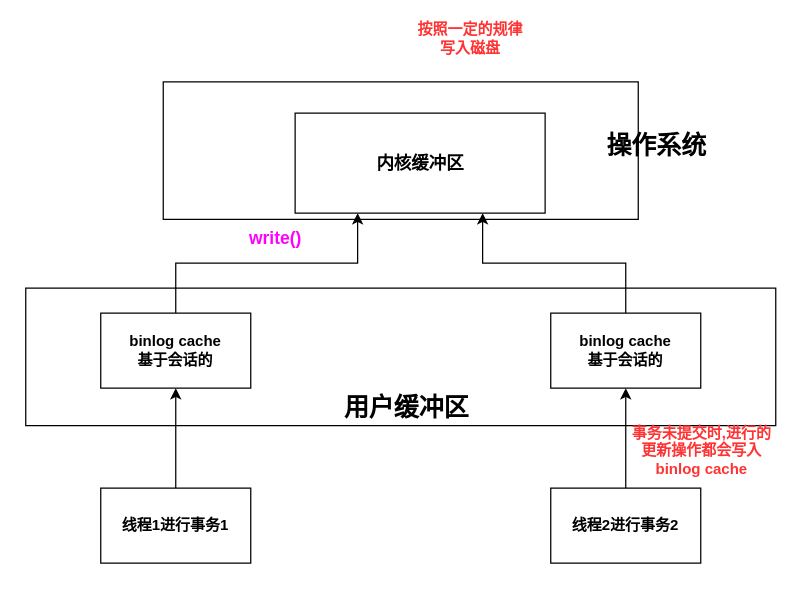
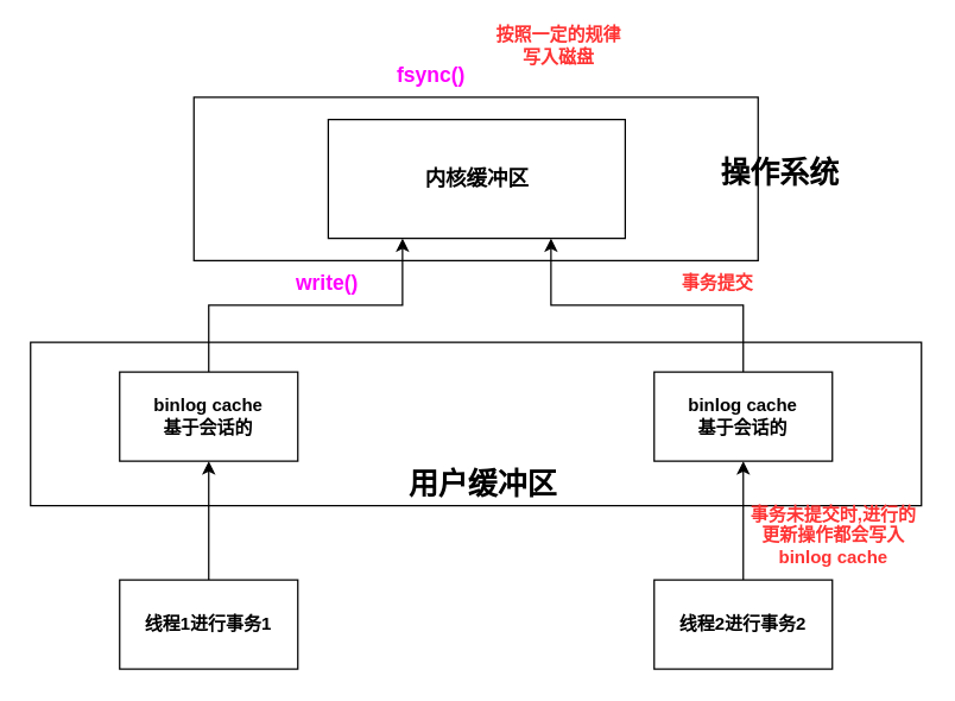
  <mxCell id="0" />
  <mxCell id="1" parent="0" />
  <mxCell id="2" value="" style="rounded=0;whiteSpace=wrap;html=1;" vertex="1" parent="1"><mxGeometry x="130" y="65" width="380" height="110" as="geometry" /></mxCell>
  <mxCell id="3" value="" style="rounded=0;whiteSpace=wrap;html=1;" parent="1" vertex="1"><mxGeometry x="20" y="230" width="600" height="110" as="geometry" /></mxCell>
  <mxCell id="4" style="edgeStyle=orthogonalEdgeStyle;rounded=0;orthogonalLoop=1;jettySize=auto;html=1;exitX=0.5;exitY=0;exitDx=0;exitDy=0;entryX=0.5;entryY=1;entryDx=0;entryDy=0;" parent="1" source="5" target="9" edge="1"><mxGeometry relative="1" as="geometry" /></mxCell>
  <mxCell id="5" value="&lt;b&gt;线程1进行事务1&lt;/b&gt;" style="rounded=0;whiteSpace=wrap;html=1;" parent="1" vertex="1"><mxGeometry x="80" y="390" width="120" height="60" as="geometry" /></mxCell>
  <mxCell id="6" style="edgeStyle=orthogonalEdgeStyle;rounded=0;orthogonalLoop=1;jettySize=auto;html=1;exitX=0.5;exitY=0;exitDx=0;exitDy=0;" parent="1" source="7" target="11" edge="1"><mxGeometry relative="1" as="geometry" /></mxCell>
  <mxCell id="7" value="&lt;b&gt;线程2进行事务2&lt;/b&gt;" style="rounded=0;whiteSpace=wrap;html=1;" parent="1" vertex="1"><mxGeometry x="440" y="390" width="120" height="60" as="geometry" /></mxCell>
  <mxCell id="8" style="edgeStyle=orthogonalEdgeStyle;rounded=0;orthogonalLoop=1;jettySize=auto;html=1;exitX=0.5;exitY=0;exitDx=0;exitDy=0;entryX=0.25;entryY=1;entryDx=0;entryDy=0;" parent="1" source="9" target="14" edge="1"><mxGeometry relative="1" as="geometry" /></mxCell>
  <mxCell id="9" value="&lt;b&gt;binlog cache&lt;br&gt;基于会话的&lt;/b&gt;" style="rounded=0;whiteSpace=wrap;html=1;" parent="1" vertex="1"><mxGeometry x="80" y="250" width="120" height="60" as="geometry" /></mxCell>
  <mxCell id="10" style="edgeStyle=orthogonalEdgeStyle;rounded=0;orthogonalLoop=1;jettySize=auto;html=1;exitX=0.5;exitY=0;exitDx=0;exitDy=0;entryX=0.75;entryY=1;entryDx=0;entryDy=0;" parent="1" source="11" target="14" edge="1"><mxGeometry relative="1" as="geometry" /></mxCell>
  <mxCell id="11" value="&lt;b&gt;binlog cache&lt;br&gt;基于会话的&lt;/b&gt;" style="rounded=0;whiteSpace=wrap;html=1;" parent="1" vertex="1"><mxGeometry x="440" y="250" width="120" height="60" as="geometry" /></mxCell>
  <mxCell id="12" value="&lt;b&gt;&lt;font style=&quot;font-size: 20px&quot;&gt;用户缓冲区&lt;/font&gt;&lt;/b&gt;" style="text;html=1;strokeColor=none;fillColor=none;align=center;verticalAlign=middle;whiteSpace=wrap;rounded=0;" parent="1" vertex="1"><mxGeometry x="265" y="320" width="120" height="10" as="geometry" /></mxCell>
  <mxCell id="13" value="&lt;b&gt;&lt;font color=&quot;#ff3333&quot;&gt;事务未提交时,进行的更新操作都会写入binlog cache&lt;/font&gt;&lt;/b&gt;" style="text;html=1;strokeColor=none;fillColor=none;align=center;verticalAlign=middle;whiteSpace=wrap;rounded=0;" parent="1" vertex="1"><mxGeometry x="501" y="350" width="120" height="20" as="geometry" /></mxCell>
- <mxCell id="14" value="&lt;b&gt;&lt;font style=&quot;font-size: 14px&quot;&gt;内核缓冲区&lt;/font&gt;&lt;/b&gt;" style="rounded=0;whiteSpace=wrap;html=1;" parent="1" vertex="1"><mxGeometry x="235.5" y="90" width="200" height="80" as="geometry" /></mxCell>
+ <mxCell id="14" value="&lt;b&gt;&lt;font style=&quot;font-size: 14px&quot;&gt;内核缓冲区&lt;/font&gt;&lt;/b&gt;" style="rounded=0;whiteSpace=wrap;html=1;" parent="1" vertex="1"><mxGeometry x="220.5" y="80" width="200" height="80" as="geometry" /></mxCell>
+ <mxCell id="15" value="&lt;font color=&quot;#ff3333&quot;&gt;&lt;b&gt;事务提交&lt;/b&gt;&lt;/font&gt;" style="text;html=1;strokeColor=none;fillColor=none;align=center;verticalAlign=middle;whiteSpace=wrap;rounded=0;" parent="1" vertex="1"><mxGeometry x="437.75" y="180" width="89.5" height="20" as="geometry" /></mxCell>
  <mxCell id="16" value="&lt;b&gt;&lt;font color=&quot;#ff3333&quot;&gt;按照一定的规律写入磁盘&lt;/font&gt;&lt;/b&gt;" style="text;html=1;strokeColor=none;fillColor=none;align=center;verticalAlign=middle;whiteSpace=wrap;rounded=0;" parent="1" vertex="1"><mxGeometry x="331" y="20" width="89.5" height="20" as="geometry" /></mxCell>
  <mxCell id="17" value="&lt;b&gt;&lt;font style=&quot;font-size: 14px&quot; color=&quot;#ff00ff&quot;&gt;write()&lt;/font&gt;&lt;/b&gt;" style="text;html=1;strokeColor=none;fillColor=none;align=center;verticalAlign=middle;whiteSpace=wrap;rounded=0;" parent="1" vertex="1"><mxGeometry x="200" y="180" width="40" height="20" as="geometry" /></mxCell>
+ <mxCell id="18" value="&lt;b&gt;&lt;font style=&quot;font-size: 14px&quot; color=&quot;#ff00ff&quot;&gt;fsync()&lt;/font&gt;&lt;/b&gt;" style="text;html=1;strokeColor=none;fillColor=none;align=center;verticalAlign=middle;whiteSpace=wrap;rounded=0;" parent="1" vertex="1"><mxGeometry x="270" y="40" width="40" height="20" as="geometry" /></mxCell>
  <mxCell id="19" value="&lt;b&gt;&lt;font style=&quot;font-size: 20px&quot;&gt;操作系统&lt;/font&gt;&lt;/b&gt;" style="text;html=1;strokeColor=none;fillColor=none;align=center;verticalAlign=middle;whiteSpace=wrap;rounded=0;" vertex="1" parent="1"><mxGeometry x="480" y="110" width="90" height="10" as="geometry" /></mxCell>
